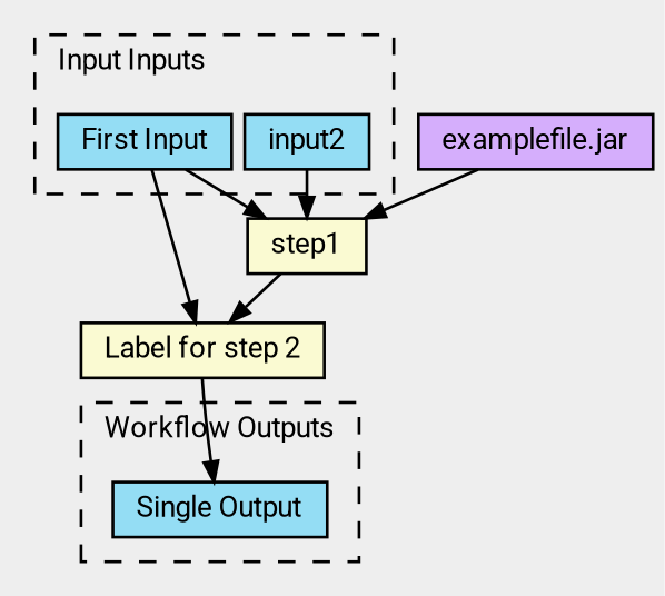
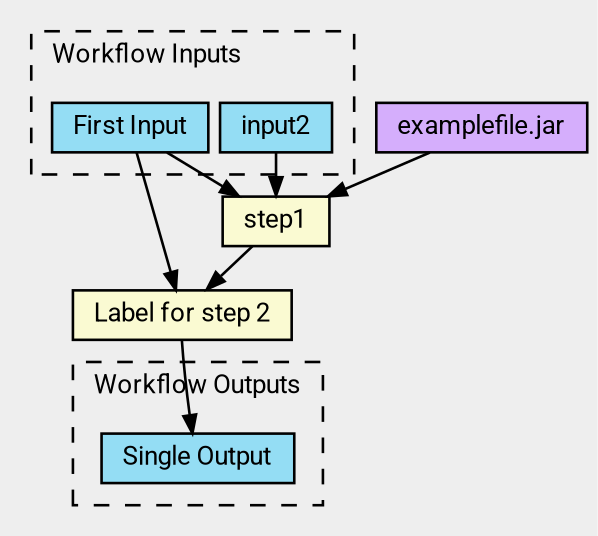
  digraph {
    bgcolor="#eeeeee"
    clusterrank=local
    color=black
    fontname=Roboto
    fontsize=10
    labeljust=left
    nodesep=0.05
    ranksep=0.22
    node [color=black fillcolor="#94DDF4" fontcolor=black fontname=Roboto fontsize=10 shape=record style=filled]
    edge [arrowsize=0.7 color=black fontcolor=black fontname=Roboto fontsize=8]
    input2 [height=0 width=0]
    n2 [height=0 label="First Input" width=0]
    n3 [height=0 label="Single Output" width=0]
    step1 [fillcolor=lightgoldenrodyellow height=0 width=0]
    n5 [fillcolor=lightgoldenrodyellow height=0 label="Label for step 2" width=0]
    n6 [fillcolor="#D5AEFC" height=0 label="examplefile.jar" width=0]
    subgraph cluster_1 {
-     label="Input Inputs"
+     label="Workflow Inputs"
      rank=same
      style=dashed
      input2
      n2
    }
    subgraph cluster_2 {
      label="Workflow Outputs"
      rank=same
      style=dashed
      n3
    }
    input2 -> step1
    n2 -> step1
    n2 -> n5
    step1 -> n3 [style=invis]
    step1 -> n5
    n5 -> n3
    n5 -> n3 [style=invis]
    n6 -> n3 [style=invis]
    n6 -> step1
  }
